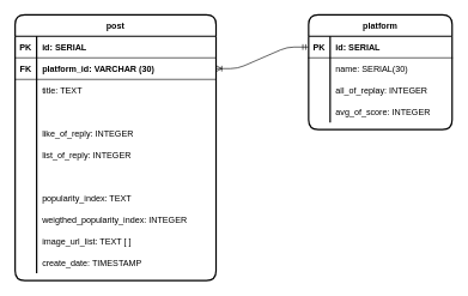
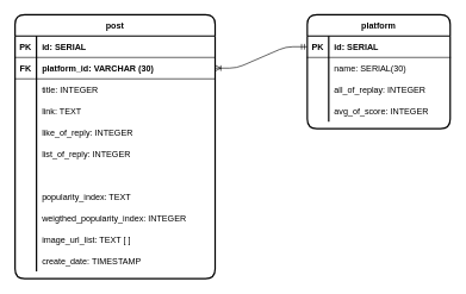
  <mxCell id="0" />
  <mxCell id="1" parent="0" />
  <mxCell id="2" value="post" style="shape=table;startSize=30;container=1;collapsible=1;childLayout=tableLayout;fixedRows=1;rowLines=0;fontStyle=1;align=center;resizeLast=1;rounded=1;strokeWidth=2;" parent="1" vertex="1"><mxGeometry x="20" y="20" width="280" height="370" as="geometry"><mxRectangle x="80" y="270" width="60" height="30" as="alternateBounds" /></mxGeometry></mxCell>
  <mxCell id="3" value="" style="shape=partialRectangle;collapsible=0;dropTarget=0;pointerEvents=0;fillColor=none;top=0;left=0;bottom=1;right=0;points=[[0,0.5],[1,0.5]];portConstraint=eastwest;" parent="2" vertex="1"><mxGeometry y="30" width="280" height="30" as="geometry" /></mxCell>
  <mxCell id="4" value="PK" style="shape=partialRectangle;connectable=0;fillColor=none;top=0;left=0;bottom=0;right=0;fontStyle=1;overflow=hidden;" parent="3" vertex="1"><mxGeometry width="30" height="30" as="geometry" /></mxCell>
  <mxCell id="5" value="id: SERIAL" style="shape=partialRectangle;connectable=0;fillColor=none;top=0;left=0;bottom=0;right=0;align=left;spacingLeft=6;fontStyle=1;overflow=hidden;" parent="3" vertex="1"><mxGeometry x="30" width="250" height="30" as="geometry" /></mxCell>
  <mxCell id="6" style="shape=partialRectangle;collapsible=0;dropTarget=0;pointerEvents=0;fillColor=none;top=0;left=0;bottom=1;right=0;points=[[0,0.5],[1,0.5]];portConstraint=eastwest;" parent="2" vertex="1"><mxGeometry y="60" width="280" height="30" as="geometry" /></mxCell>
  <mxCell id="7" value="FK" style="shape=partialRectangle;connectable=0;fillColor=none;top=0;left=0;bottom=0;right=0;fontStyle=1;overflow=hidden;" parent="6" vertex="1"><mxGeometry width="30" height="30" as="geometry" /></mxCell>
  <mxCell id="8" value="platform_id: VARCHAR (30)" style="shape=partialRectangle;connectable=0;fillColor=none;top=0;left=0;bottom=0;right=0;align=left;spacingLeft=6;fontStyle=1;overflow=hidden;" parent="6" vertex="1"><mxGeometry x="30" width="250" height="30" as="geometry" /></mxCell>
  <mxCell id="9" value="" style="shape=partialRectangle;collapsible=0;dropTarget=0;pointerEvents=0;fillColor=none;top=0;left=0;bottom=0;right=0;points=[[0,0.5],[1,0.5]];portConstraint=eastwest;" parent="2" vertex="1"><mxGeometry y="90" width="280" height="30" as="geometry" /></mxCell>
  <mxCell id="10" value="" style="shape=partialRectangle;connectable=0;fillColor=none;top=0;left=0;bottom=0;right=0;editable=1;overflow=hidden;" parent="9" vertex="1"><mxGeometry width="30" height="30" as="geometry" /></mxCell>
- <mxCell id="11" value="title: TEXT" style="shape=partialRectangle;connectable=0;fillColor=none;top=0;left=0;bottom=0;right=0;align=left;spacingLeft=6;overflow=hidden;" parent="9" vertex="1"><mxGeometry x="30" width="250" height="30" as="geometry" /></mxCell>
+ <mxCell id="11" value="title: INTEGER" style="shape=partialRectangle;connectable=0;fillColor=none;top=0;left=0;bottom=0;right=0;align=left;spacingLeft=6;overflow=hidden;" parent="9" vertex="1"><mxGeometry x="30" width="250" height="30" as="geometry" /></mxCell>
  <mxCell id="12" style="shape=partialRectangle;collapsible=0;dropTarget=0;pointerEvents=0;fillColor=none;top=0;left=0;bottom=0;right=0;points=[[0,0.5],[1,0.5]];portConstraint=eastwest;" parent="2" vertex="1"><mxGeometry y="120" width="280" height="30" as="geometry" /></mxCell>
  <mxCell id="13" style="shape=partialRectangle;connectable=0;fillColor=none;top=0;left=0;bottom=0;right=0;editable=1;overflow=hidden;" parent="12" vertex="1"><mxGeometry width="30" height="30" as="geometry" /></mxCell>
+ <mxCell id="14" value="link: TEXT" style="shape=partialRectangle;connectable=0;fillColor=none;top=0;left=0;bottom=0;right=0;align=left;spacingLeft=6;overflow=hidden;" parent="12" vertex="1"><mxGeometry x="30" width="250" height="30" as="geometry" /></mxCell>
  <mxCell id="15" style="shape=partialRectangle;collapsible=0;dropTarget=0;pointerEvents=0;fillColor=none;top=0;left=0;bottom=0;right=0;points=[[0,0.5],[1,0.5]];portConstraint=eastwest;" parent="2" vertex="1"><mxGeometry y="150" width="280" height="30" as="geometry" /></mxCell>
  <mxCell id="16" style="shape=partialRectangle;connectable=0;fillColor=none;top=0;left=0;bottom=0;right=0;editable=1;overflow=hidden;" parent="15" vertex="1"><mxGeometry width="30" height="30" as="geometry" /></mxCell>
  <mxCell id="17" value="like_of_reply: INTEGER" style="shape=partialRectangle;connectable=0;fillColor=none;top=0;left=0;bottom=0;right=0;align=left;spacingLeft=6;overflow=hidden;" parent="15" vertex="1"><mxGeometry x="30" width="250" height="30" as="geometry" /></mxCell>
  <mxCell id="18" style="shape=partialRectangle;collapsible=0;dropTarget=0;pointerEvents=0;fillColor=none;top=0;left=0;bottom=0;right=0;points=[[0,0.5],[1,0.5]];portConstraint=eastwest;" parent="2" vertex="1"><mxGeometry y="180" width="280" height="30" as="geometry" /></mxCell>
  <mxCell id="19" style="shape=partialRectangle;connectable=0;fillColor=none;top=0;left=0;bottom=0;right=0;editable=1;overflow=hidden;" parent="18" vertex="1"><mxGeometry width="30" height="30" as="geometry" /></mxCell>
  <mxCell id="20" value="list_of_reply: INTEGER" style="shape=partialRectangle;connectable=0;fillColor=none;top=0;left=0;bottom=0;right=0;align=left;spacingLeft=6;overflow=hidden;" parent="18" vertex="1"><mxGeometry x="30" width="250" height="30" as="geometry" /></mxCell>
  <mxCell id="21" style="shape=partialRectangle;collapsible=0;dropTarget=0;pointerEvents=0;fillColor=none;top=0;left=0;bottom=0;right=0;points=[[0,0.5],[1,0.5]];portConstraint=eastwest;" parent="2" vertex="1"><mxGeometry y="210" width="280" height="30" as="geometry" /></mxCell>
  <mxCell id="22" style="shape=partialRectangle;connectable=0;fillColor=none;top=0;left=0;bottom=0;right=0;editable=1;overflow=hidden;" parent="21" vertex="1"><mxGeometry width="30" height="30" as="geometry" /></mxCell>
  <mxCell id="23" style="shape=partialRectangle;collapsible=0;dropTarget=0;pointerEvents=0;fillColor=none;top=0;left=0;bottom=0;right=0;points=[[0,0.5],[1,0.5]];portConstraint=eastwest;" parent="2" vertex="1"><mxGeometry y="240" width="280" height="30" as="geometry" /></mxCell>
  <mxCell id="24" style="shape=partialRectangle;connectable=0;fillColor=none;top=0;left=0;bottom=0;right=0;editable=1;overflow=hidden;" parent="23" vertex="1"><mxGeometry width="30" height="30" as="geometry" /></mxCell>
  <mxCell id="25" value="popularity_index: TEXT" style="shape=partialRectangle;connectable=0;fillColor=none;top=0;left=0;bottom=0;right=0;align=left;spacingLeft=6;overflow=hidden;" parent="23" vertex="1"><mxGeometry x="30" width="250" height="30" as="geometry" /></mxCell>
  <mxCell id="26" style="shape=partialRectangle;collapsible=0;dropTarget=0;pointerEvents=0;fillColor=none;top=0;left=0;bottom=0;right=0;points=[[0,0.5],[1,0.5]];portConstraint=eastwest;" vertex="1" parent="2"><mxGeometry y="270" width="280" height="30" as="geometry" /></mxCell>
  <mxCell id="27" style="shape=partialRectangle;connectable=0;fillColor=none;top=0;left=0;bottom=0;right=0;editable=1;overflow=hidden;" vertex="1" parent="26"><mxGeometry width="30" height="30" as="geometry" /></mxCell>
  <mxCell id="28" value="weigthed_popularity_index: INTEGER" style="shape=partialRectangle;connectable=0;fillColor=none;top=0;left=0;bottom=0;right=0;align=left;spacingLeft=6;overflow=hidden;" vertex="1" parent="26"><mxGeometry x="30" width="250" height="30" as="geometry" /></mxCell>
  <mxCell id="29" value="" style="shape=partialRectangle;collapsible=0;dropTarget=0;pointerEvents=0;fillColor=none;top=0;left=0;bottom=0;right=0;points=[[0,0.5],[1,0.5]];portConstraint=eastwest;" parent="2" vertex="1"><mxGeometry y="300" width="280" height="30" as="geometry" /></mxCell>
  <mxCell id="30" value="" style="shape=partialRectangle;connectable=0;fillColor=none;top=0;left=0;bottom=0;right=0;editable=1;overflow=hidden;" parent="29" vertex="1"><mxGeometry width="30" height="30" as="geometry" /></mxCell>
  <mxCell id="31" value="image_url_list: TEXT [ ]" style="shape=partialRectangle;connectable=0;fillColor=none;top=0;left=0;bottom=0;right=0;align=left;spacingLeft=6;overflow=hidden;" parent="29" vertex="1"><mxGeometry x="30" width="250" height="30" as="geometry" /></mxCell>
  <mxCell id="32" style="shape=partialRectangle;collapsible=0;dropTarget=0;pointerEvents=0;fillColor=none;top=0;left=0;bottom=0;right=0;points=[[0,0.5],[1,0.5]];portConstraint=eastwest;" parent="2" vertex="1"><mxGeometry y="330" width="280" height="30" as="geometry" /></mxCell>
  <mxCell id="33" style="shape=partialRectangle;connectable=0;fillColor=none;top=0;left=0;bottom=0;right=0;editable=1;overflow=hidden;" parent="32" vertex="1"><mxGeometry width="30" height="30" as="geometry" /></mxCell>
  <mxCell id="34" value="create_date: TIMESTAMP" style="shape=partialRectangle;connectable=0;fillColor=none;top=0;left=0;bottom=0;right=0;align=left;spacingLeft=6;overflow=hidden;" parent="32" vertex="1"><mxGeometry x="30" width="250" height="30" as="geometry" /></mxCell>
  <mxCell id="35" value="platform" style="shape=table;startSize=30;container=1;collapsible=1;childLayout=tableLayout;fixedRows=1;rowLines=0;fontStyle=1;align=center;resizeLast=1;rounded=1;strokeWidth=2;" parent="1" vertex="1"><mxGeometry x="429" y="20" width="200" height="160" as="geometry"><mxRectangle x="80" y="270" width="60" height="30" as="alternateBounds" /></mxGeometry></mxCell>
  <mxCell id="36" value="" style="shape=partialRectangle;collapsible=0;dropTarget=0;pointerEvents=0;fillColor=none;top=0;left=0;bottom=1;right=0;points=[[0,0.5],[1,0.5]];portConstraint=eastwest;" parent="35" vertex="1"><mxGeometry y="30" width="200" height="30" as="geometry" /></mxCell>
  <mxCell id="37" value="PK" style="shape=partialRectangle;connectable=0;fillColor=none;top=0;left=0;bottom=0;right=0;fontStyle=1;overflow=hidden;" parent="36" vertex="1"><mxGeometry width="30" height="30" as="geometry" /></mxCell>
  <mxCell id="38" value="id: SERIAL" style="shape=partialRectangle;connectable=0;fillColor=none;top=0;left=0;bottom=0;right=0;align=left;spacingLeft=6;fontStyle=1;overflow=hidden;" parent="36" vertex="1"><mxGeometry x="30" width="170" height="30" as="geometry" /></mxCell>
  <mxCell id="39" value="" style="shape=partialRectangle;collapsible=0;dropTarget=0;pointerEvents=0;fillColor=none;top=0;left=0;bottom=0;right=0;points=[[0,0.5],[1,0.5]];portConstraint=eastwest;" parent="35" vertex="1"><mxGeometry y="60" width="200" height="30" as="geometry" /></mxCell>
  <mxCell id="40" value="" style="shape=partialRectangle;connectable=0;fillColor=none;top=0;left=0;bottom=0;right=0;editable=1;overflow=hidden;" parent="39" vertex="1"><mxGeometry width="30" height="30" as="geometry" /></mxCell>
  <mxCell id="41" value="name: SERIAL(30)" style="shape=partialRectangle;connectable=0;fillColor=none;top=0;left=0;bottom=0;right=0;align=left;spacingLeft=6;overflow=hidden;" parent="39" vertex="1"><mxGeometry x="30" width="170" height="30" as="geometry" /></mxCell>
  <mxCell id="42" style="shape=partialRectangle;collapsible=0;dropTarget=0;pointerEvents=0;fillColor=none;top=0;left=0;bottom=0;right=0;points=[[0,0.5],[1,0.5]];portConstraint=eastwest;" vertex="1" parent="35"><mxGeometry y="90" width="200" height="30" as="geometry" /></mxCell>
  <mxCell id="43" style="shape=partialRectangle;connectable=0;fillColor=none;top=0;left=0;bottom=0;right=0;editable=1;overflow=hidden;" vertex="1" parent="42"><mxGeometry width="30" height="30" as="geometry" /></mxCell>
  <mxCell id="44" value="all_of_replay: INTEGER" style="shape=partialRectangle;connectable=0;fillColor=none;top=0;left=0;bottom=0;right=0;align=left;spacingLeft=6;overflow=hidden;" vertex="1" parent="42"><mxGeometry x="30" width="170" height="30" as="geometry" /></mxCell>
  <mxCell id="45" style="shape=partialRectangle;collapsible=0;dropTarget=0;pointerEvents=0;fillColor=none;top=0;left=0;bottom=0;right=0;points=[[0,0.5],[1,0.5]];portConstraint=eastwest;" vertex="1" parent="35"><mxGeometry y="120" width="200" height="30" as="geometry" /></mxCell>
  <mxCell id="46" style="shape=partialRectangle;connectable=0;fillColor=none;top=0;left=0;bottom=0;right=0;editable=1;overflow=hidden;" vertex="1" parent="45"><mxGeometry width="30" height="30" as="geometry" /></mxCell>
  <mxCell id="47" value="avg_of_score: INTEGER" style="shape=partialRectangle;connectable=0;fillColor=none;top=0;left=0;bottom=0;right=0;align=left;spacingLeft=6;overflow=hidden;" vertex="1" parent="45"><mxGeometry x="30" width="170" height="30" as="geometry" /></mxCell>
  <mxCell id="48" value="" style="edgeStyle=entityRelationEdgeStyle;fontSize=12;html=1;endArrow=ERoneToMany;startArrow=ERmandOne;exitX=0;exitY=0.5;exitDx=0;exitDy=0;entryX=1;entryY=0.5;entryDx=0;entryDy=0;" parent="1" source="36" target="6" edge="1"><mxGeometry width="100" height="100" relative="1" as="geometry"><mxPoint x="439" y="190" as="sourcePoint" /><mxPoint x="539" y="90" as="targetPoint" /></mxGeometry></mxCell>
